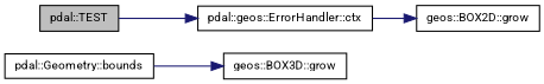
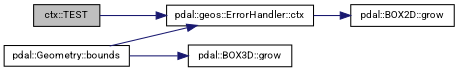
  digraph {
    fontname=Roboto
    rankdir=LR
    node [color=black fillcolor=white fontname=Roboto fontsize=10 shape=record style=filled]
    edge [color=midnightblue fontname=Roboto fontsize=10 labelfontname=Helvetica labelfontsize=10 style=solid]
-   n1 [fillcolor=grey75 fontcolor=black height=0.2 label="pdal::TEST" width=0.4]
+   n1 [fillcolor=grey75 fontcolor=black height=0.2 label="ctx::TEST" width=0.4]
    n2 [height=0.2 label="pdal::geos::ErrorHandler::ctx" width=0.4]
    n3 [height=0.2 label="pdal::Geometry::bounds" width=0.4]
-   n4 [height=0.2 label="geos::BOX3D::grow" width=0.4]
-   n5 [height=0.2 label="geos::BOX2D::grow" width=0.4]
+   n4 [height=0.2 label="pdal::BOX3D::grow" width=0.4]
+   n5 [height=0.2 label="pdal::BOX2D::grow" width=0.4]
    n1 -> n2
    n2 -> n5
+   n3 -> n2
    n3 -> n4
  }
